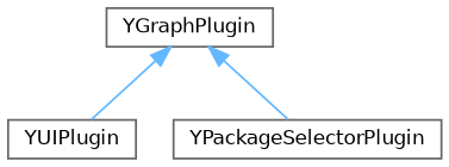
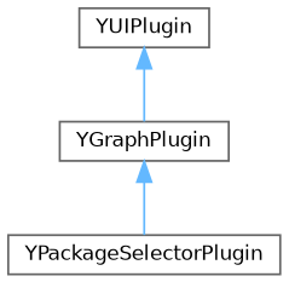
  digraph {
    rankdir=TB
    node [color=grey40 fillcolor=white fontname=Helvetica fontsize=10 shape=box style=filled]
    edge [color=steelblue1 dir=back fontname=Helvetica fontsize=10 labelfontname=Helvetica labelfontsize=10 style=solid]
    n1 [height=0.2 label=YUIPlugin width=0.4]
    n2 [height=0.2 label=YGraphPlugin width=0.4]
    n3 [height=0.2 label=YPackageSelectorPlugin width=0.4]
-   n2 -> n1
+   n1 -> n2
    n2 -> n3
  }
